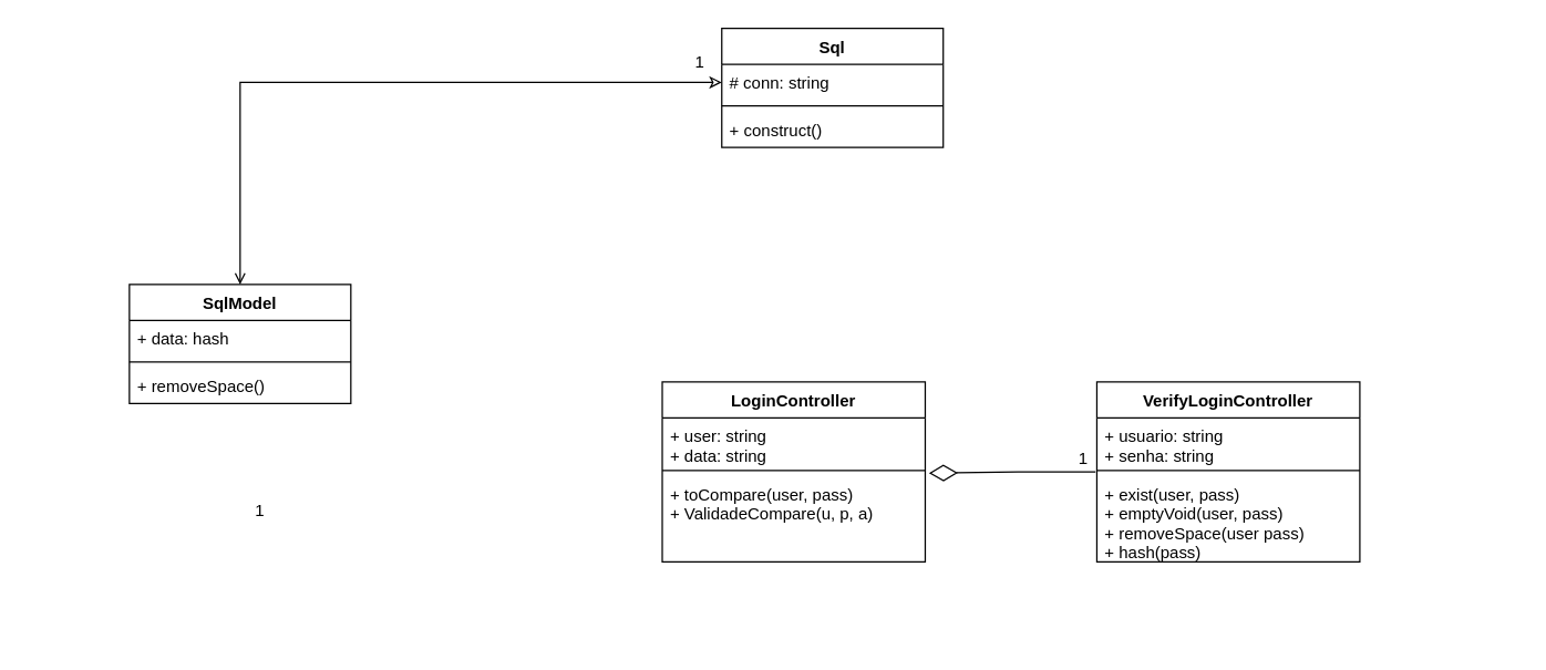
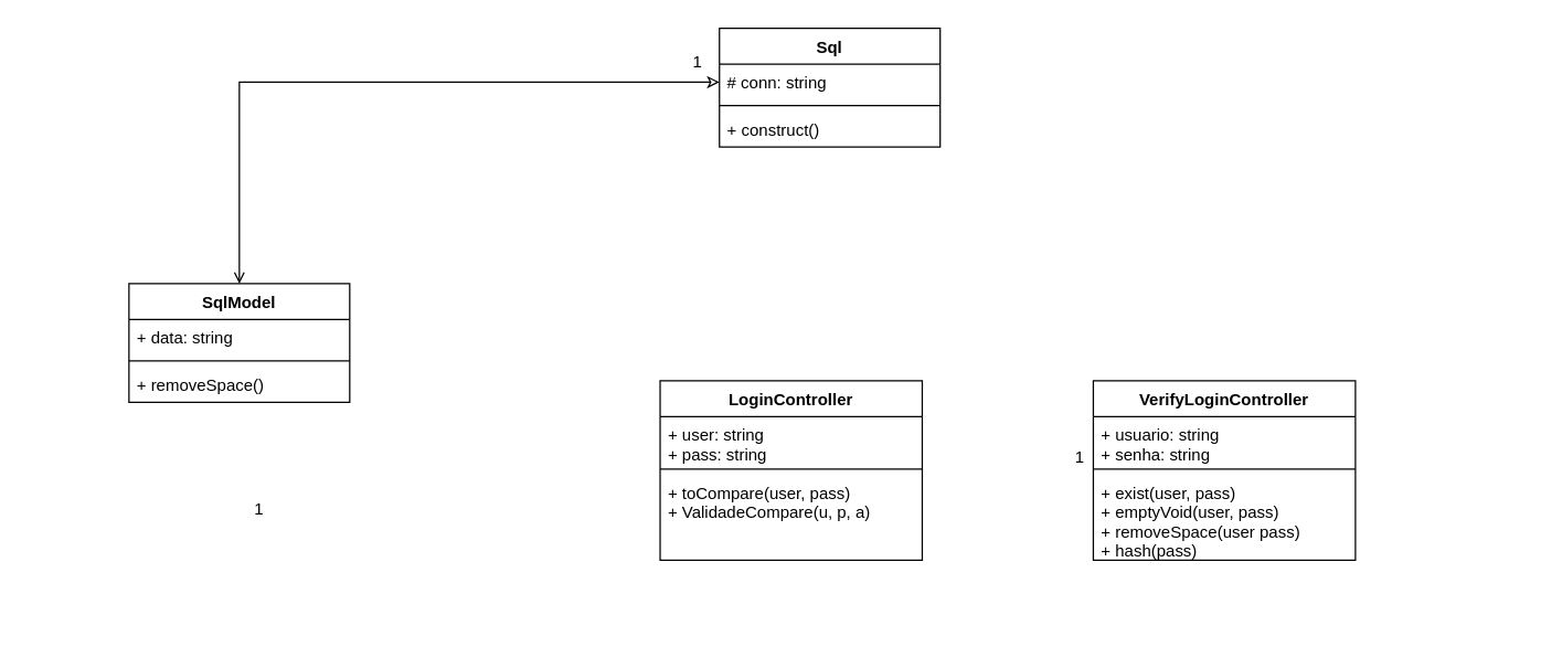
  <mxCell id="0" />
  <mxCell id="1" parent="0" />
  <mxCell id="2" value="Sql" style="swimlane;fontStyle=1;align=center;verticalAlign=top;childLayout=stackLayout;horizontal=1;startSize=26;horizontalStack=0;resizeParent=1;resizeParentMax=0;resizeLast=0;collapsible=1;marginBottom=0;" parent="1" vertex="1"><mxGeometry x="521" y="20" width="160" height="86" as="geometry" /></mxCell>
  <mxCell id="3" value="# conn: string" style="text;strokeColor=none;fillColor=none;align=left;verticalAlign=top;spacingLeft=4;spacingRight=4;overflow=hidden;rotatable=0;points=[[0,0.5],[1,0.5]];portConstraint=eastwest;" parent="2" vertex="1"><mxGeometry y="26" width="160" height="26" as="geometry" /></mxCell>
  <mxCell id="4" value="" style="line;strokeWidth=1;fillColor=none;align=left;verticalAlign=middle;spacingTop=-1;spacingLeft=3;spacingRight=3;rotatable=0;labelPosition=right;points=[];portConstraint=eastwest;" parent="2" vertex="1"><mxGeometry y="52" width="160" height="8" as="geometry" /></mxCell>
  <mxCell id="5" value="+ construct()" style="text;strokeColor=none;fillColor=none;align=left;verticalAlign=top;spacingLeft=4;spacingRight=4;overflow=hidden;rotatable=0;points=[[0,0.5],[1,0.5]];portConstraint=eastwest;" parent="2" vertex="1"><mxGeometry y="60" width="160" height="26" as="geometry" /></mxCell>
  <mxCell id="6" style="edgeStyle=orthogonalEdgeStyle;rounded=0;orthogonalLoop=1;jettySize=auto;html=1;entryX=0;entryY=0.5;entryDx=0;entryDy=0;endArrow=classic;endFill=0;startArrow=open;startFill=0;" parent="1" source="9" target="3" edge="1"><mxGeometry relative="1" as="geometry" /></mxCell>
  <mxCell id="7" value="1" style="text;html=1;align=center;verticalAlign=middle;resizable=0;points=[];autosize=1;strokeColor=none;fillColor=none;" parent="1" vertex="1"><mxGeometry x="177" y="359" width="20" height="20" as="geometry" /></mxCell>
  <mxCell id="8" value="" style="group" parent="1" vertex="1" connectable="0"><mxGeometry x="20.5" y="145" width="305" height="180" as="geometry" /></mxCell>
  <mxCell id="9" value="SqlModel" style="swimlane;fontStyle=1;align=center;verticalAlign=top;childLayout=stackLayout;horizontal=1;startSize=26;horizontalStack=0;resizeParent=1;resizeParentMax=0;resizeLast=0;collapsible=1;marginBottom=0;" parent="8" vertex="1"><mxGeometry x="72.5" y="60" width="160" height="86" as="geometry" /></mxCell>
- <mxCell id="10" value="+ data: hash" style="text;strokeColor=none;fillColor=none;align=left;verticalAlign=top;spacingLeft=4;spacingRight=4;overflow=hidden;rotatable=0;points=[[0,0.5],[1,0.5]];portConstraint=eastwest;" parent="9" vertex="1"><mxGeometry y="26" width="160" height="26" as="geometry" /></mxCell>
+ <mxCell id="10" value="+ data: string" style="text;strokeColor=none;fillColor=none;align=left;verticalAlign=top;spacingLeft=4;spacingRight=4;overflow=hidden;rotatable=0;points=[[0,0.5],[1,0.5]];portConstraint=eastwest;" parent="9" vertex="1"><mxGeometry y="26" width="160" height="26" as="geometry" /></mxCell>
  <mxCell id="11" value="" style="line;strokeWidth=1;fillColor=none;align=left;verticalAlign=middle;spacingTop=-1;spacingLeft=3;spacingRight=3;rotatable=0;labelPosition=right;points=[];portConstraint=eastwest;" parent="9" vertex="1"><mxGeometry y="52" width="160" height="8" as="geometry" /></mxCell>
  <mxCell id="12" value="+ removeSpace()" style="text;strokeColor=none;fillColor=none;align=left;verticalAlign=top;spacingLeft=4;spacingRight=4;overflow=hidden;rotatable=0;points=[[0,0.5],[1,0.5]];portConstraint=eastwest;" parent="9" vertex="1"><mxGeometry y="60" width="160" height="26" as="geometry" /></mxCell>
  <mxCell id="13" value="1" style="text;html=1;align=center;verticalAlign=middle;resizable=0;points=[];autosize=1;strokeColor=none;fillColor=none;" parent="1" vertex="1"><mxGeometry x="495" y="35" width="20" height="20" as="geometry" /></mxCell>
  <mxCell id="14" value="" style="group" parent="1" vertex="1" connectable="0"><mxGeometry x="445" y="185" width="650" height="277" as="geometry" /></mxCell>
- <mxCell id="15" style="edgeStyle=orthogonalEdgeStyle;rounded=0;orthogonalLoop=1;jettySize=auto;html=1;entryX=1.014;entryY=-0.035;entryDx=0;entryDy=0;entryPerimeter=0;startArrow=none;startFill=0;endArrow=diamondThin;endFill=0;targetPerimeterSpacing=6;sourcePerimeterSpacing=1;endSize=18;" parent="14" source="16" target="23" edge="1"><mxGeometry relative="1" as="geometry" /></mxCell>
  <mxCell id="16" value="VerifyLoginController" style="swimlane;fontStyle=1;align=center;verticalAlign=top;childLayout=stackLayout;horizontal=1;startSize=26;horizontalStack=0;resizeParent=1;resizeParentMax=0;resizeLast=0;collapsible=1;marginBottom=0;" parent="14" vertex="1"><mxGeometry x="347" y="90.5" width="190" height="130" as="geometry" /></mxCell>
  <mxCell id="17" value="+ usuario: string&#10;+ senha: string" style="text;strokeColor=none;fillColor=none;align=left;verticalAlign=top;spacingLeft=4;spacingRight=4;overflow=hidden;rotatable=0;points=[[0,0.5],[1,0.5]];portConstraint=eastwest;" parent="16" vertex="1"><mxGeometry y="26" width="190" height="34" as="geometry" /></mxCell>
  <mxCell id="18" value="" style="line;strokeWidth=1;fillColor=none;align=left;verticalAlign=middle;spacingTop=-1;spacingLeft=3;spacingRight=3;rotatable=0;labelPosition=right;points=[];portConstraint=eastwest;" parent="16" vertex="1"><mxGeometry y="60" width="190" height="8" as="geometry" /></mxCell>
  <mxCell id="19" value="+ exist(user, pass)&#10;+ emptyVoid(user, pass)&#10;+ removeSpace(user pass)&#10;+ hash(pass)" style="text;strokeColor=none;fillColor=none;align=left;verticalAlign=top;spacingLeft=4;spacingRight=4;overflow=hidden;rotatable=0;points=[[0,0.5],[1,0.5]];portConstraint=eastwest;" parent="16" vertex="1"><mxGeometry y="68" width="190" height="62" as="geometry" /></mxCell>
  <mxCell id="20" value="LoginController" style="swimlane;fontStyle=1;align=center;verticalAlign=top;childLayout=stackLayout;horizontal=1;startSize=26;horizontalStack=0;resizeParent=1;resizeParentMax=0;resizeLast=0;collapsible=1;marginBottom=0;" parent="14" vertex="1"><mxGeometry x="33" y="90.5" width="190" height="130" as="geometry" /></mxCell>
- <mxCell id="21" value="+ user: string&#10;+ data: string" style="text;strokeColor=none;fillColor=none;align=left;verticalAlign=top;spacingLeft=4;spacingRight=4;overflow=hidden;rotatable=0;points=[[0,0.5],[1,0.5]];portConstraint=eastwest;" parent="20" vertex="1"><mxGeometry y="26" width="190" height="34" as="geometry" /></mxCell>
+ <mxCell id="21" value="+ user: string&#10;+ pass: string" style="text;strokeColor=none;fillColor=none;align=left;verticalAlign=top;spacingLeft=4;spacingRight=4;overflow=hidden;rotatable=0;points=[[0,0.5],[1,0.5]];portConstraint=eastwest;" parent="20" vertex="1"><mxGeometry y="26" width="190" height="34" as="geometry" /></mxCell>
  <mxCell id="22" value="" style="line;strokeWidth=1;fillColor=none;align=left;verticalAlign=middle;spacingTop=-1;spacingLeft=3;spacingRight=3;rotatable=0;labelPosition=right;points=[];portConstraint=eastwest;" parent="20" vertex="1"><mxGeometry y="60" width="190" height="8" as="geometry" /></mxCell>
  <mxCell id="23" value="+ toCompare(user, pass)&#10;+ ValidadeCompare(u, p, a)" style="text;strokeColor=none;fillColor=none;align=left;verticalAlign=top;spacingLeft=4;spacingRight=4;overflow=hidden;rotatable=0;points=[[0,0.5],[1,0.5]];portConstraint=eastwest;" parent="20" vertex="1"><mxGeometry y="68" width="190" height="62" as="geometry" /></mxCell>
  <mxCell id="24" value="1" style="text;html=1;align=center;verticalAlign=middle;resizable=0;points=[];autosize=1;strokeColor=none;fillColor=none;" parent="14" vertex="1"><mxGeometry x="327" y="136" width="20" height="20" as="geometry" /></mxCell>
